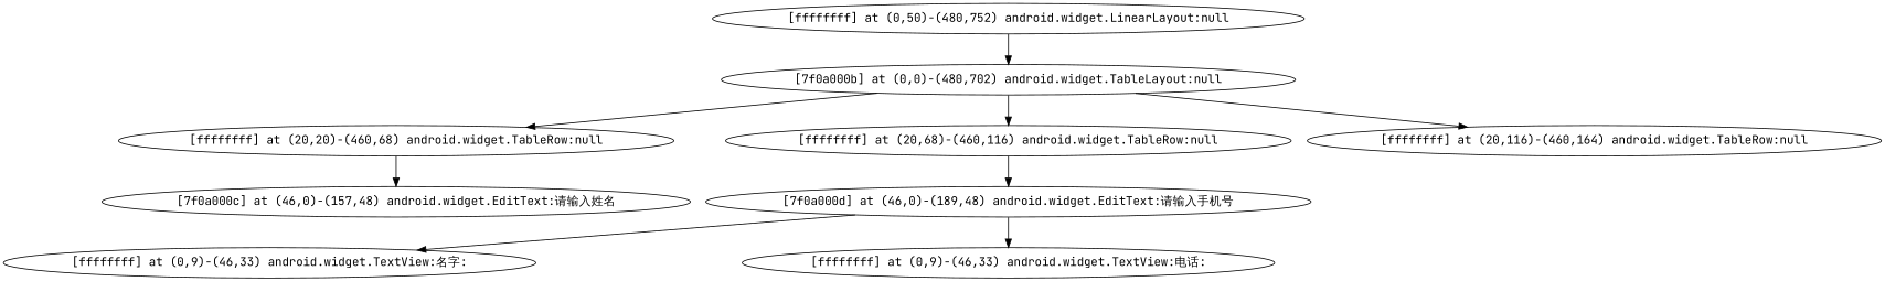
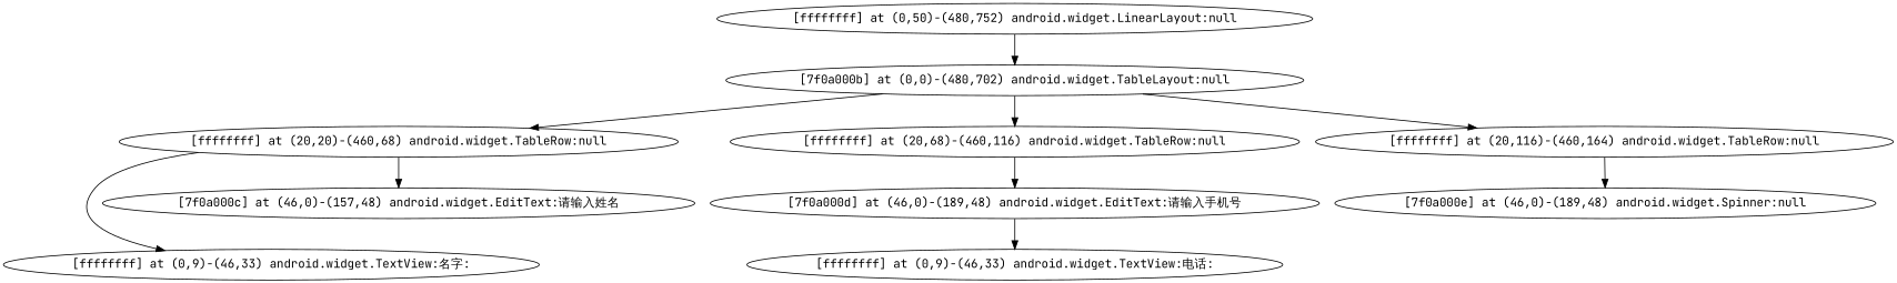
  strict digraph {
    fontname="JetBrains Mono"
    node [fontname="JetBrains Mono"]
    edge [fontname="JetBrains Mono"]
    n1 [label="[ffffffff] at (0,50)-(480,752) android.widget.LinearLayout:null"]
    n2 [label="[7f0a000b] at (0,0)-(480,702) android.widget.TableLayout:null"]
    n3 [label="[ffffffff] at (20,20)-(460,68) android.widget.TableRow:null"]
    n4 [label="[ffffffff] at (20,68)-(460,116) android.widget.TableRow:null"]
    n5 [label="[ffffffff] at (20,116)-(460,164) android.widget.TableRow:null"]
    n6 [label="[ffffffff] at (0,9)-(46,33) android.widget.TextView:名字:"]
    n7 [label="[7f0a000c] at (46,0)-(157,48) android.widget.EditText:请输入姓名"]
    n8 [label="[7f0a000d] at (46,0)-(189,48) android.widget.EditText:请输入手机号"]
+   n9 [label="[7f0a000e] at (46,0)-(189,48) android.widget.Spinner:null"]
    n10 [label="[ffffffff] at (0,9)-(46,33) android.widget.TextView:电话:"]
    n1 -> n2
    n2 -> n3
    n2 -> n4
    n2 -> n5
-   n8 -> n6
+   n3 -> n6
    n3 -> n7
    n4 -> n8
+   n5 -> n9
    n8 -> n10
  }
